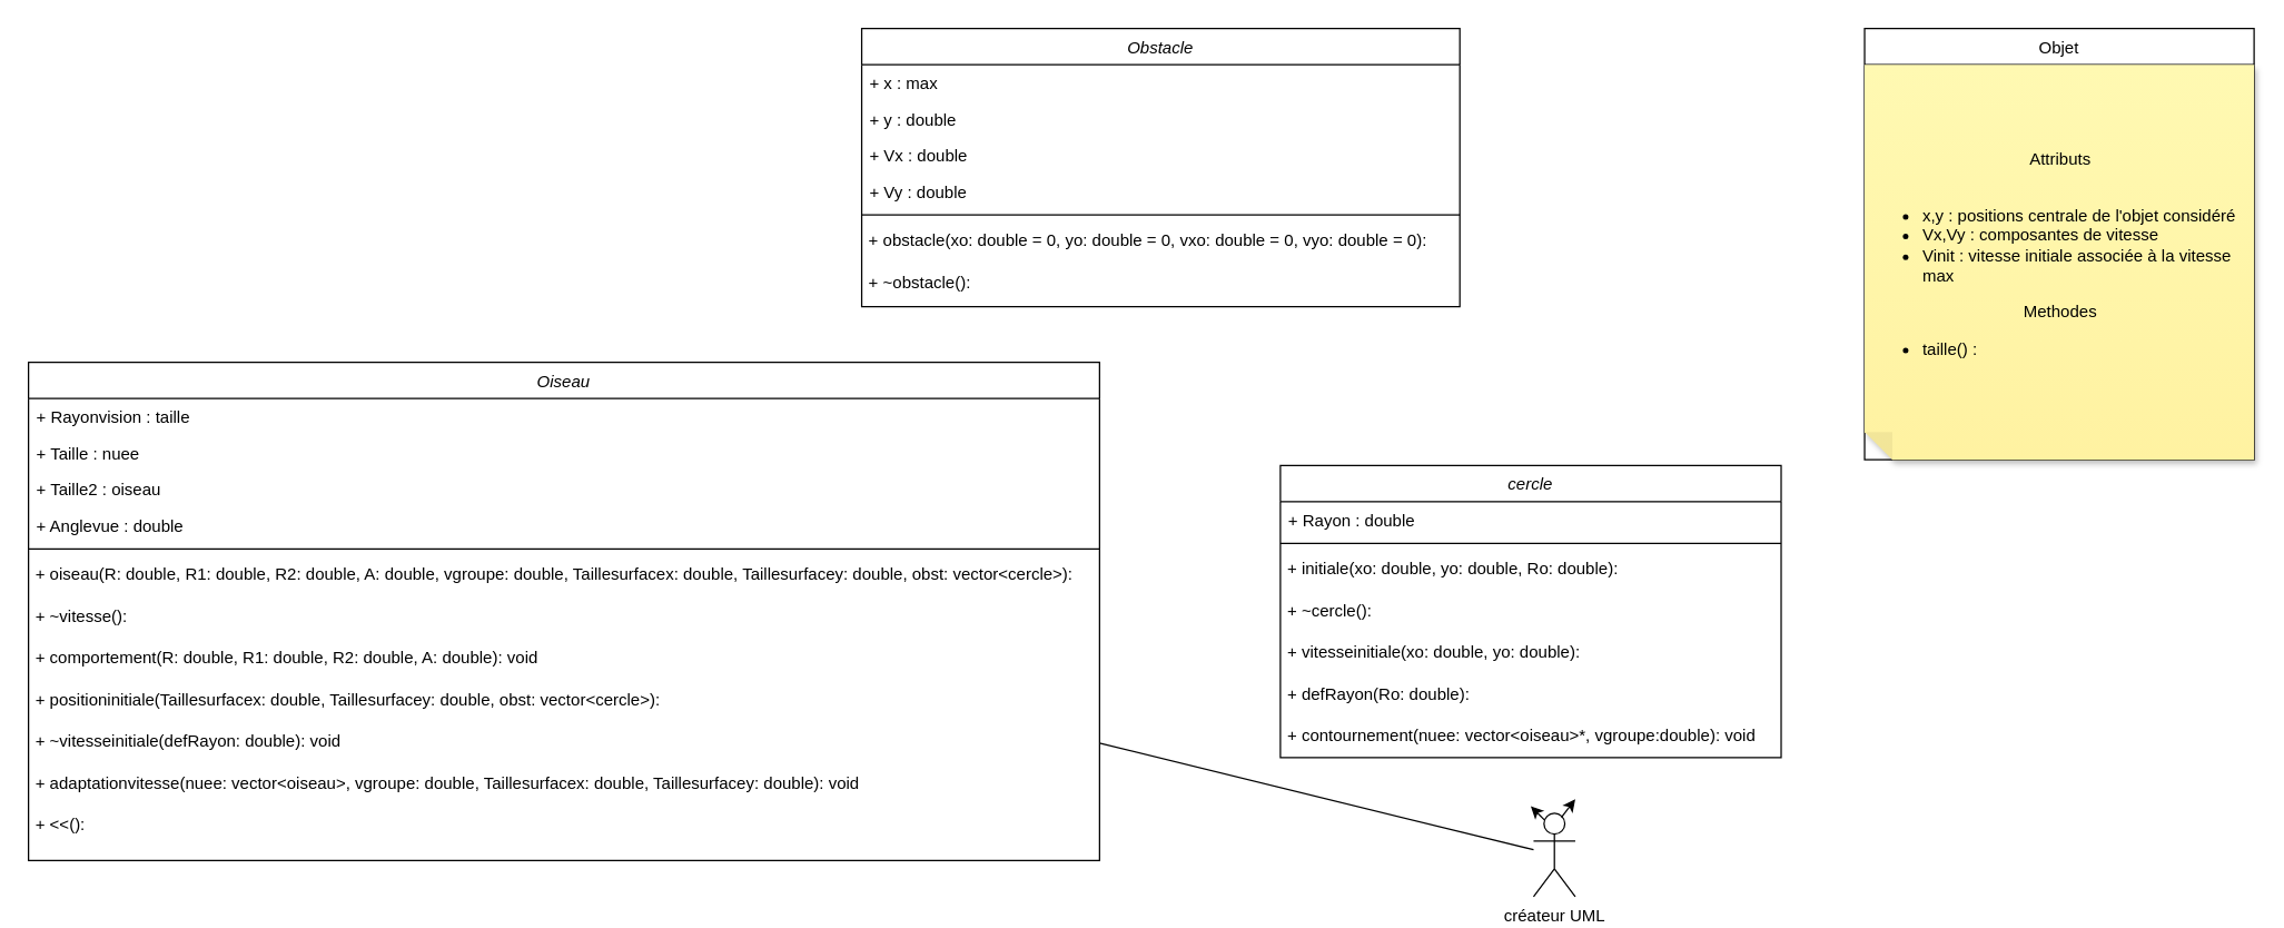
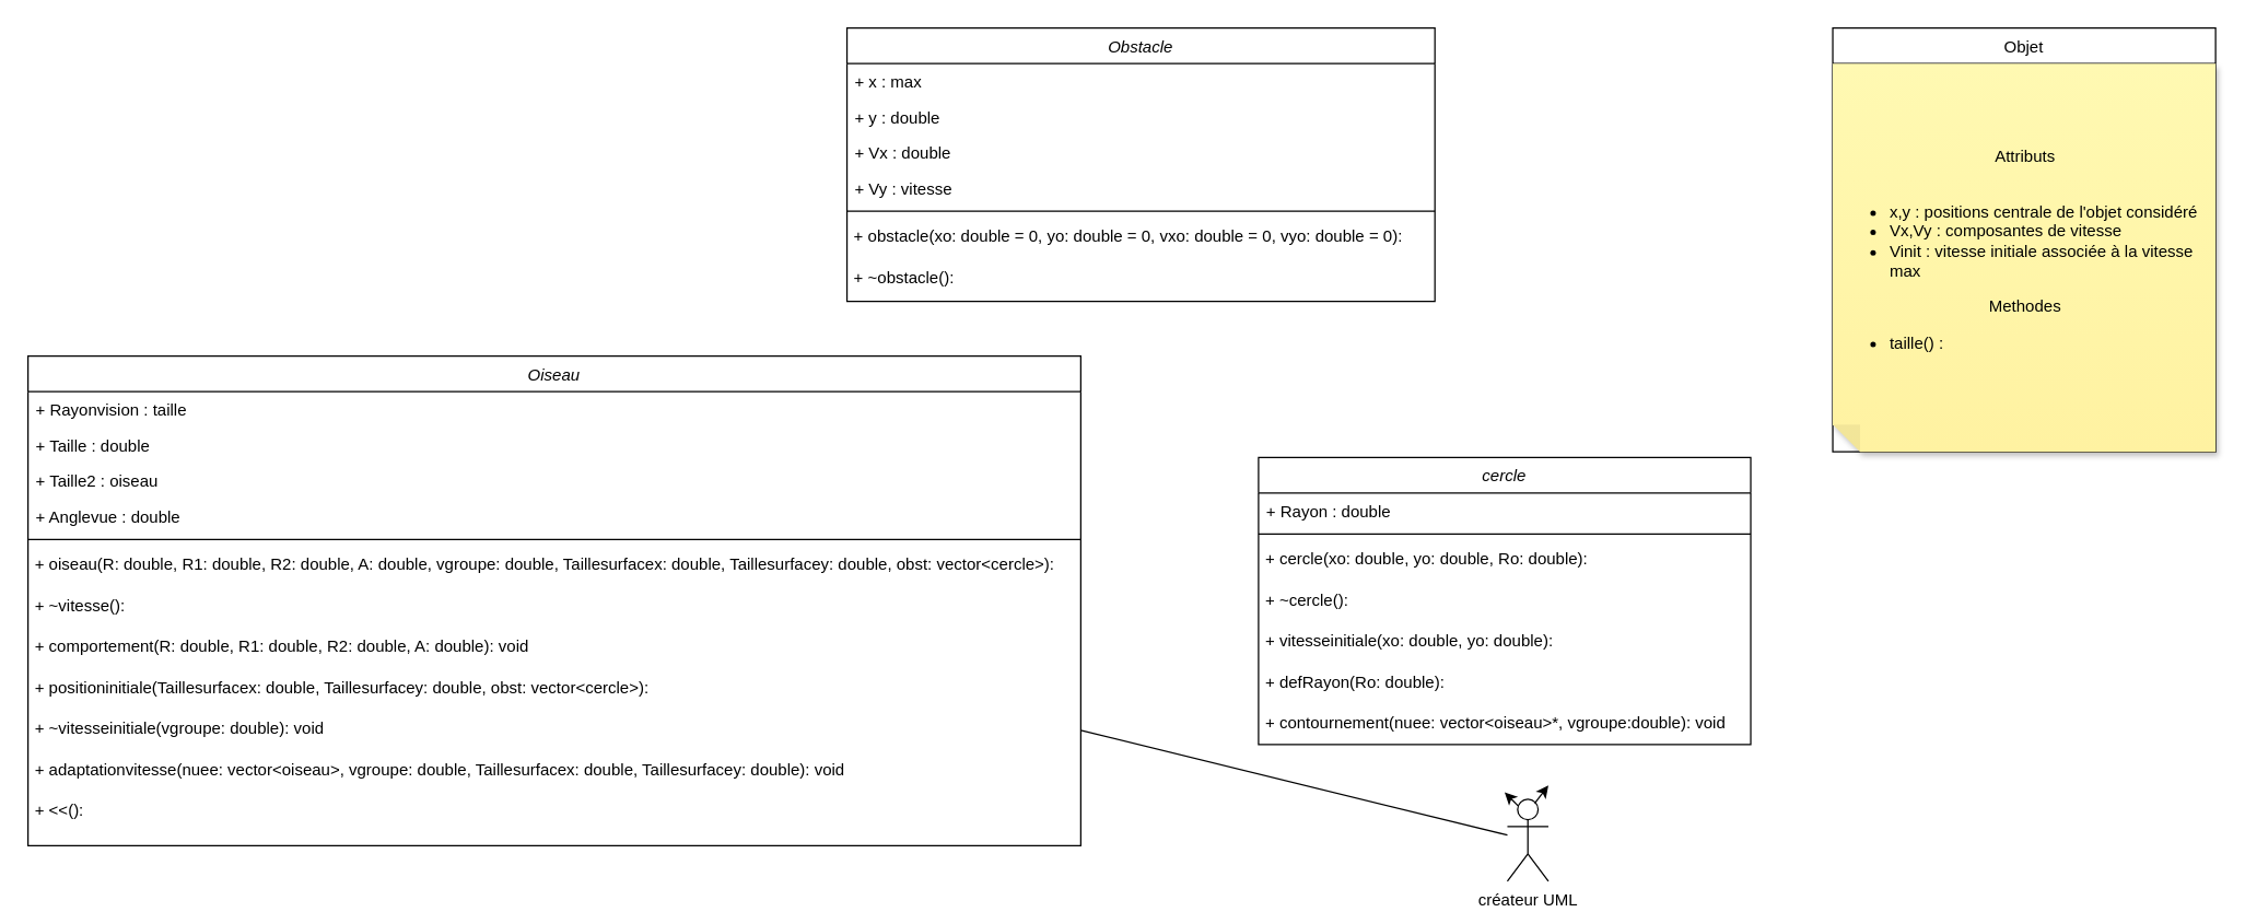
  <mxCell id="0" />
  <mxCell id="1" parent="0" />
  <mxCell id="2" value="créateur UML" style="shape=umlActor;verticalLabelPosition=bottom;verticalAlign=top;html=1;outlineConnect=0;" parent="1" vertex="1"><mxGeometry x="1102" y="584" width="30" height="60" as="geometry" /></mxCell>
  <mxCell id="3" value="" style="endArrow=classic;html=1;rounded=0;" parent="1" edge="1"><mxGeometry width="50" height="50" relative="1" as="geometry"><mxPoint x="1122" y="587" as="sourcePoint" /><mxPoint x="1132" y="574" as="targetPoint" /></mxGeometry></mxCell>
  <mxCell id="4" value="" style="endArrow=classic;html=1;rounded=0;" parent="1" edge="1"><mxGeometry width="50" height="50" relative="1" as="geometry"><mxPoint x="1110" y="589" as="sourcePoint" /><mxPoint x="1100" y="579" as="targetPoint" /></mxGeometry></mxCell>
  <mxCell id="5" value="Objet" style="swimlane;fontStyle=0;childLayout=stackLayout;horizontal=1;startSize=26;fillColor=none;horizontalStack=0;resizeParent=1;resizeParentMax=0;resizeLast=0;collapsible=1;marginBottom=0;" parent="1" vertex="1"><mxGeometry x="1340" y="20" width="280" height="310" as="geometry" /></mxCell>
  <mxCell id="6" value="&lt;div align=&quot;center&quot;&gt;Attributs&lt;br&gt;&lt;/div&gt;&lt;br&gt;&lt;ul&gt;&lt;li&gt;&lt;div align=&quot;left&quot;&gt;x,y : positions centrale de l'objet considéré&lt;/div&gt;&lt;/li&gt;&lt;li&gt;Vx,Vy : composantes de vitesse&lt;/li&gt;&lt;li&gt;Vinit : vitesse initiale associée à la vitesse max&lt;/li&gt;&lt;/ul&gt;&lt;div align=&quot;center&quot;&gt;Methodes&lt;br&gt;&lt;/div&gt;&lt;div&gt;&lt;ul&gt;&lt;li&gt;taille() : &lt;br&gt;&lt;/li&gt;&lt;/ul&gt;&lt;/div&gt;" style="shape=note;whiteSpace=wrap;html=1;backgroundOutline=1;fontColor=#000000;darkOpacity=0.05;fillColor=#FFF9B2;strokeColor=none;fillStyle=solid;direction=west;gradientDirection=north;gradientColor=#FFF2A1;shadow=1;size=20;pointerEvents=1;align=left;" parent="5" vertex="1"><mxGeometry y="26" width="280" height="284" as="geometry" /></mxCell>
  <mxCell id="7" value="Obstacle&#10;" style="swimlane;fontStyle=2;align=center;verticalAlign=top;childLayout=stackLayout;horizontal=1;startSize=26;horizontalStack=0;resizeParent=1;resizeLast=0;collapsible=1;marginBottom=0;rounded=0;shadow=0;strokeWidth=1;" parent="1" vertex="1"><mxGeometry x="619" y="20" width="430" height="200" as="geometry"><mxRectangle x="220" y="120" width="160" height="26" as="alternateBounds" /></mxGeometry></mxCell>
  <mxCell id="8" value="+ x : max" style="text;align=left;verticalAlign=top;spacingLeft=4;spacingRight=4;overflow=hidden;rotatable=0;points=[[0,0.5],[1,0.5]];portConstraint=eastwest;" parent="7" vertex="1"><mxGeometry y="26" width="430" height="26" as="geometry" /></mxCell>
  <mxCell id="9" value="+ y : double" style="text;align=left;verticalAlign=top;spacingLeft=4;spacingRight=4;overflow=hidden;rotatable=0;points=[[0,0.5],[1,0.5]];portConstraint=eastwest;rounded=0;shadow=0;html=0;" parent="7" vertex="1"><mxGeometry y="52" width="430" height="26" as="geometry" /></mxCell>
  <mxCell id="10" value="+ Vx : double" style="text;align=left;verticalAlign=top;spacingLeft=4;spacingRight=4;overflow=hidden;rotatable=0;points=[[0,0.5],[1,0.5]];portConstraint=eastwest;rounded=0;shadow=0;html=0;" parent="7" vertex="1"><mxGeometry y="78" width="430" height="26" as="geometry" /></mxCell>
- <mxCell id="11" value="+ Vy : double" style="text;align=left;verticalAlign=top;spacingLeft=4;spacingRight=4;overflow=hidden;rotatable=0;points=[[0,0.5],[1,0.5]];portConstraint=eastwest;rounded=0;shadow=0;html=0;" parent="7" vertex="1"><mxGeometry y="104" width="430" height="26" as="geometry" /></mxCell>
+ <mxCell id="11" value="+ Vy : vitesse" style="text;align=left;verticalAlign=top;spacingLeft=4;spacingRight=4;overflow=hidden;rotatable=0;points=[[0,0.5],[1,0.5]];portConstraint=eastwest;rounded=0;shadow=0;html=0;" parent="7" vertex="1"><mxGeometry y="104" width="430" height="26" as="geometry" /></mxCell>
  <mxCell id="12" value="" style="line;html=1;strokeWidth=1;align=left;verticalAlign=middle;spacingTop=-1;spacingLeft=3;spacingRight=3;rotatable=0;labelPosition=right;points=[];portConstraint=eastwest;" parent="7" vertex="1"><mxGeometry y="130" width="430" height="8" as="geometry" /></mxCell>
  <mxCell id="13" value="&lt;div&gt;&amp;nbsp;+ obstacle(xo: double = 0, yo: double = 0, vxo: double = 0, vyo: double = 0):&lt;/div&gt;" style="text;html=1;align=left;verticalAlign=middle;resizable=0;points=[];autosize=1;strokeColor=none;fillColor=none;" parent="7" vertex="1"><mxGeometry y="138" width="430" height="30" as="geometry" /></mxCell>
  <mxCell id="14" value="&lt;div&gt;&amp;nbsp;+ ~obstacle():&lt;/div&gt;" style="text;html=1;align=left;verticalAlign=middle;resizable=0;points=[];autosize=1;strokeColor=none;fillColor=none;" vertex="1" parent="7"><mxGeometry y="168" width="430" height="30" as="geometry" /></mxCell>
  <mxCell id="15" value="Oiseau" style="swimlane;fontStyle=2;align=center;verticalAlign=top;childLayout=stackLayout;horizontal=1;startSize=26;horizontalStack=0;resizeParent=1;resizeLast=0;collapsible=1;marginBottom=0;rounded=0;shadow=0;strokeWidth=1;" vertex="1" parent="1"><mxGeometry x="20" y="260" width="770" height="358" as="geometry"><mxRectangle x="220" y="120" width="160" height="26" as="alternateBounds" /></mxGeometry></mxCell>
  <mxCell id="16" value="+ Rayonvision : taille" style="text;align=left;verticalAlign=top;spacingLeft=4;spacingRight=4;overflow=hidden;rotatable=0;points=[[0,0.5],[1,0.5]];portConstraint=eastwest;" vertex="1" parent="15"><mxGeometry y="26" width="770" height="26" as="geometry" /></mxCell>
- <mxCell id="17" value="+ Taille : nuee" style="text;align=left;verticalAlign=top;spacingLeft=4;spacingRight=4;overflow=hidden;rotatable=0;points=[[0,0.5],[1,0.5]];portConstraint=eastwest;rounded=0;shadow=0;html=0;" vertex="1" parent="15"><mxGeometry y="52" width="770" height="26" as="geometry" /></mxCell>
+ <mxCell id="17" value="+ Taille : double" style="text;align=left;verticalAlign=top;spacingLeft=4;spacingRight=4;overflow=hidden;rotatable=0;points=[[0,0.5],[1,0.5]];portConstraint=eastwest;rounded=0;shadow=0;html=0;" vertex="1" parent="15"><mxGeometry y="52" width="770" height="26" as="geometry" /></mxCell>
  <mxCell id="18" value="+ Taille2 : oiseau" style="text;align=left;verticalAlign=top;spacingLeft=4;spacingRight=4;overflow=hidden;rotatable=0;points=[[0,0.5],[1,0.5]];portConstraint=eastwest;rounded=0;shadow=0;html=0;" vertex="1" parent="15"><mxGeometry y="78" width="770" height="26" as="geometry" /></mxCell>
  <mxCell id="19" value="+ Anglevue : double" style="text;align=left;verticalAlign=top;spacingLeft=4;spacingRight=4;overflow=hidden;rotatable=0;points=[[0,0.5],[1,0.5]];portConstraint=eastwest;rounded=0;shadow=0;html=0;" vertex="1" parent="15"><mxGeometry y="104" width="770" height="26" as="geometry" /></mxCell>
  <mxCell id="20" value="" style="line;html=1;strokeWidth=1;align=left;verticalAlign=middle;spacingTop=-1;spacingLeft=3;spacingRight=3;rotatable=0;labelPosition=right;points=[];portConstraint=eastwest;" vertex="1" parent="15"><mxGeometry y="130" width="770" height="8" as="geometry" /></mxCell>
  <mxCell id="21" value="&lt;div&gt;&amp;nbsp;+ oiseau(R: double, R1: double, R2: double, A: double, vgroupe: double, Taillesurfacex: double, Taillesurfacey: double, obst: vector&amp;lt;cercle&amp;gt;):&lt;/div&gt;" style="text;html=1;align=left;verticalAlign=middle;resizable=0;points=[];autosize=1;strokeColor=none;fillColor=none;" vertex="1" parent="15"><mxGeometry y="138" width="770" height="30" as="geometry" /></mxCell>
  <mxCell id="22" value="&lt;div&gt;&amp;nbsp;+ ~vitesse():&lt;/div&gt;" style="text;html=1;align=left;verticalAlign=middle;resizable=0;points=[];autosize=1;strokeColor=none;fillColor=none;" vertex="1" parent="15"><mxGeometry y="168" width="770" height="30" as="geometry" /></mxCell>
  <mxCell id="23" value="&lt;div&gt;&amp;nbsp;+ comportement(R: double, R1: double, R2: double, A: double): void&lt;/div&gt;" style="text;html=1;align=left;verticalAlign=middle;resizable=0;points=[];autosize=1;strokeColor=none;fillColor=none;" vertex="1" parent="15"><mxGeometry y="198" width="770" height="30" as="geometry" /></mxCell>
  <mxCell id="24" value="&lt;div&gt;&amp;nbsp;+ positioninitiale(Taillesurfacex: double, Taillesurfacey: double, obst: vector&amp;lt;cercle&amp;gt;):&lt;/div&gt;" style="text;html=1;align=left;verticalAlign=middle;resizable=0;points=[];autosize=1;strokeColor=none;fillColor=none;" vertex="1" parent="15"><mxGeometry y="228" width="770" height="30" as="geometry" /></mxCell>
- <mxCell id="25" value="&lt;div&gt;&amp;nbsp;+ ~vitesseinitiale(defRayon: double): void&lt;/div&gt;" style="text;html=1;align=left;verticalAlign=middle;resizable=0;points=[];autosize=1;strokeColor=none;fillColor=none;" vertex="1" parent="15"><mxGeometry y="258" width="770" height="30" as="geometry" /></mxCell>
+ <mxCell id="25" value="&lt;div&gt;&amp;nbsp;+ ~vitesseinitiale(vgroupe: double): void&lt;/div&gt;" style="text;html=1;align=left;verticalAlign=middle;resizable=0;points=[];autosize=1;strokeColor=none;fillColor=none;" vertex="1" parent="15"><mxGeometry y="258" width="770" height="30" as="geometry" /></mxCell>
  <mxCell id="26" value="&lt;div&gt;&amp;nbsp;+ adaptationvitesse(nuee: vector&amp;lt;oiseau&amp;gt;, vgroupe: double, Taillesurfacex: double, Taillesurfacey: double): void&lt;/div&gt;" style="text;html=1;align=left;verticalAlign=middle;resizable=0;points=[];autosize=1;strokeColor=none;fillColor=none;" vertex="1" parent="15"><mxGeometry y="288" width="770" height="30" as="geometry" /></mxCell>
  <mxCell id="27" value="&lt;div&gt;&amp;nbsp;+ &amp;lt;&amp;lt;():&lt;/div&gt;" style="text;html=1;align=left;verticalAlign=middle;resizable=0;points=[];autosize=1;strokeColor=none;fillColor=none;" vertex="1" parent="15"><mxGeometry y="318" width="770" height="30" as="geometry" /></mxCell>
  <mxCell id="28" value="cercle" style="swimlane;fontStyle=2;align=center;verticalAlign=top;childLayout=stackLayout;horizontal=1;startSize=26;horizontalStack=0;resizeParent=1;resizeLast=0;collapsible=1;marginBottom=0;rounded=0;shadow=0;strokeWidth=1;" vertex="1" parent="1"><mxGeometry x="920" y="334" width="360" height="210" as="geometry"><mxRectangle x="220" y="120" width="160" height="26" as="alternateBounds" /></mxGeometry></mxCell>
  <mxCell id="29" value="+ Rayon : double" style="text;align=left;verticalAlign=top;spacingLeft=4;spacingRight=4;overflow=hidden;rotatable=0;points=[[0,0.5],[1,0.5]];portConstraint=eastwest;" vertex="1" parent="28"><mxGeometry y="26" width="360" height="26" as="geometry" /></mxCell>
  <mxCell id="30" value="" style="line;html=1;strokeWidth=1;align=left;verticalAlign=middle;spacingTop=-1;spacingLeft=3;spacingRight=3;rotatable=0;labelPosition=right;points=[];portConstraint=eastwest;" vertex="1" parent="28"><mxGeometry y="52" width="360" height="8" as="geometry" /></mxCell>
- <mxCell id="31" value="&lt;div&gt;&amp;nbsp;+ initiale(xo: double, yo: double, Ro: double):&lt;/div&gt;" style="text;html=1;align=left;verticalAlign=middle;resizable=0;points=[];autosize=1;strokeColor=none;fillColor=none;" vertex="1" parent="28"><mxGeometry y="60" width="360" height="30" as="geometry" /></mxCell>
+ <mxCell id="31" value="&lt;div&gt;&amp;nbsp;+ cercle(xo: double, yo: double, Ro: double):&lt;/div&gt;" style="text;html=1;align=left;verticalAlign=middle;resizable=0;points=[];autosize=1;strokeColor=none;fillColor=none;" vertex="1" parent="28"><mxGeometry y="60" width="360" height="30" as="geometry" /></mxCell>
  <mxCell id="32" value="&lt;div&gt;&amp;nbsp;+ ~cercle():&lt;/div&gt;" style="text;html=1;align=left;verticalAlign=middle;resizable=0;points=[];autosize=1;strokeColor=none;fillColor=none;" vertex="1" parent="28"><mxGeometry y="90" width="360" height="30" as="geometry" /></mxCell>
  <mxCell id="33" value="&lt;div&gt;&amp;nbsp;+ vitesseinitiale(xo: double, yo: double):&lt;/div&gt;" style="text;html=1;align=left;verticalAlign=middle;resizable=0;points=[];autosize=1;strokeColor=none;fillColor=none;" vertex="1" parent="28"><mxGeometry y="120" width="360" height="30" as="geometry" /></mxCell>
  <mxCell id="34" value="&lt;div&gt;&amp;nbsp;+ defRayon(Ro: double):&lt;/div&gt;" style="text;html=1;align=left;verticalAlign=middle;resizable=0;points=[];autosize=1;strokeColor=none;fillColor=none;" vertex="1" parent="28"><mxGeometry y="150" width="360" height="30" as="geometry" /></mxCell>
  <mxCell id="35" value="&lt;div&gt;&amp;nbsp;+ contournement(nuee: vector&amp;lt;oiseau&amp;gt;*, vgroupe:double): void&lt;/div&gt;" style="text;html=1;align=left;verticalAlign=middle;resizable=0;points=[];autosize=1;strokeColor=none;fillColor=none;" vertex="1" parent="28"><mxGeometry y="180" width="360" height="30" as="geometry" /></mxCell>
  <mxCell id="36" value="" style="endArrow=none;html=1;rounded=0;" edge="1" parent="1" source="15" target="2"><mxGeometry width="50" height="50" relative="1" as="geometry"><mxPoint x="810" y="320" as="sourcePoint" /><mxPoint x="890" y="320" as="targetPoint" /></mxGeometry></mxCell>
